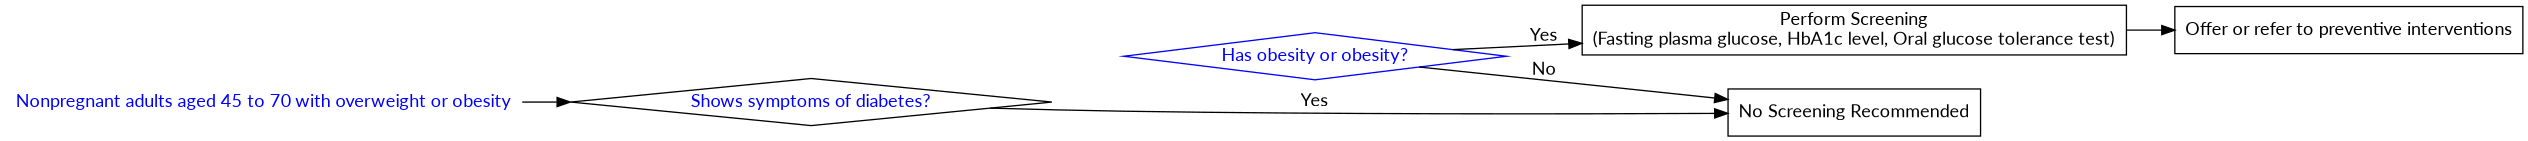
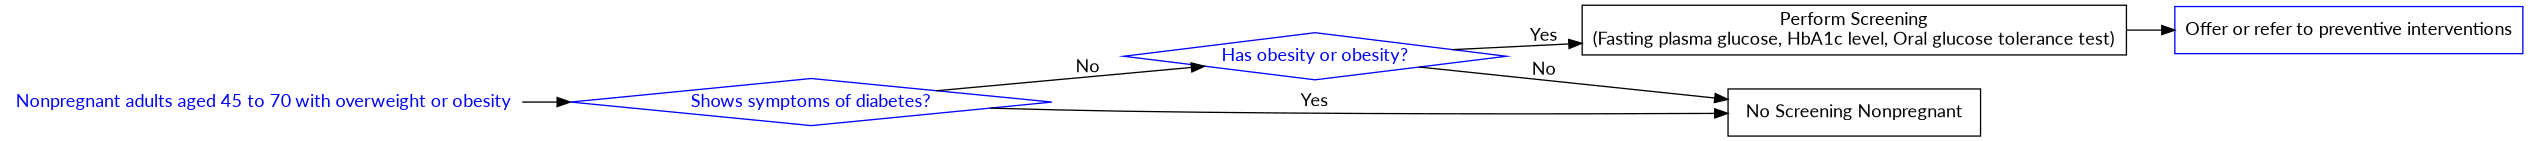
  digraph {
    fontname=Lato
    rankdir=LR
    node [color=blue fontcolor=blue fontname=Lato shape=rectangle]
    edge [fontname=Lato]
    n1 [label="Nonpregnant adults aged 45 to 70 with overweight or obesity" shape=plaintext]
-   n2 [color=black label="Shows symptoms of diabetes?" shape=diamond]
+   n2 [label="Shows symptoms of diabetes?" shape=diamond]
    n3 [label="Has obesity or obesity?" shape=diamond]
-   n4 [color=black fontcolor=black label="No Screening Recommended"]
+   n4 [color=black fontcolor=black label="No Screening Nonpregnant"]
    n5 [color=black fontcolor=black label="Perform Screening\n(Fasting plasma glucose, HbA1c level, Oral glucose tolerance test)"]
-   n6 [color=black fontcolor=black label="Offer or refer to preventive interventions"]
+   n6 [fontcolor=black label="Offer or refer to preventive interventions"]
    n1 -> n2
+   n2 -> n3 [label=No]
    n2 -> n4 [label=Yes]
    n3 -> n4 [label=No]
    n3 -> n5 [label=Yes]
    n5 -> n6
  }
